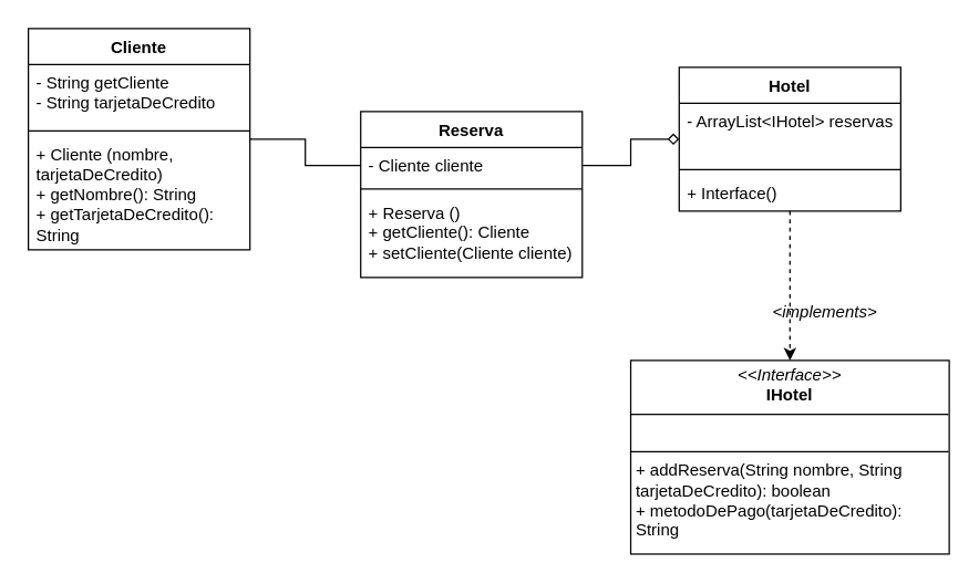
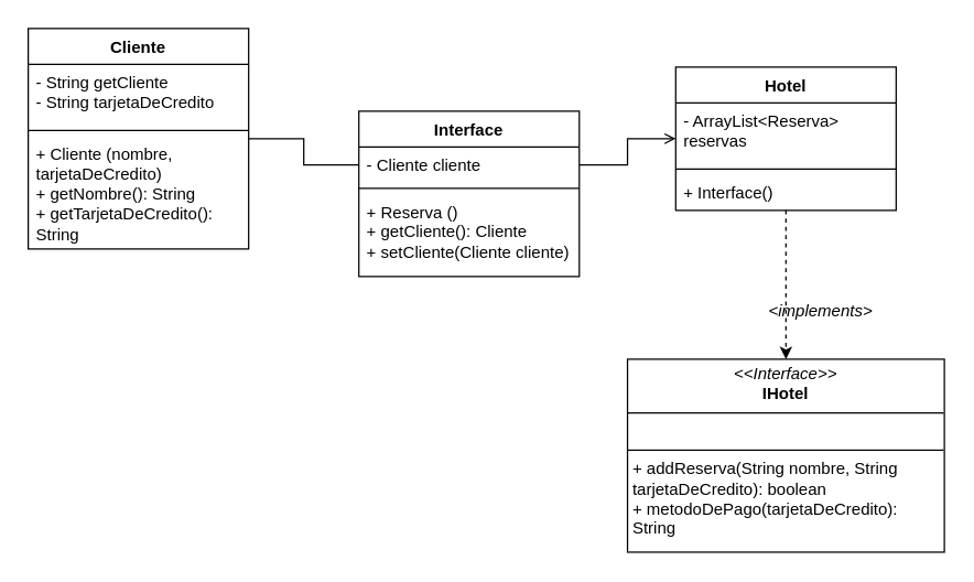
  <mxCell id="0" />
  <mxCell id="1" parent="0" />
  <mxCell id="2" value="Cliente" style="swimlane;fontStyle=1;align=center;verticalAlign=top;childLayout=stackLayout;horizontal=1;startSize=26;horizontalStack=0;resizeParent=1;resizeParentMax=0;resizeLast=0;collapsible=1;marginBottom=0;whiteSpace=wrap;html=1;" vertex="1" parent="1"><mxGeometry x="20" y="20" width="160" height="160" as="geometry" /></mxCell>
  <mxCell id="3" value="&lt;div&gt;- String getCliente&lt;/div&gt;&lt;div&gt;- String tarjetaDeCredito&lt;/div&gt;" style="text;strokeColor=none;fillColor=none;align=left;verticalAlign=top;spacingLeft=4;spacingRight=4;overflow=hidden;rotatable=0;points=[[0,0.5],[1,0.5]];portConstraint=eastwest;whiteSpace=wrap;html=1;" vertex="1" parent="2"><mxGeometry y="26" width="160" height="44" as="geometry" /></mxCell>
  <mxCell id="4" value="" style="line;strokeWidth=1;fillColor=none;align=left;verticalAlign=middle;spacingTop=-1;spacingLeft=3;spacingRight=3;rotatable=0;labelPosition=right;points=[];portConstraint=eastwest;strokeColor=inherit;" vertex="1" parent="2"><mxGeometry y="70" width="160" height="8" as="geometry" /></mxCell>
  <mxCell id="5" value="&lt;div&gt;+ Cliente (nombre, tarjetaDeCredito)&lt;/div&gt;&lt;div&gt;+ getNombre(): String&lt;/div&gt;&lt;div&gt;+ getTarjetaDeCredito(): String&lt;/div&gt;" style="text;strokeColor=none;fillColor=none;align=left;verticalAlign=top;spacingLeft=4;spacingRight=4;overflow=hidden;rotatable=0;points=[[0,0.5],[1,0.5]];portConstraint=eastwest;whiteSpace=wrap;html=1;" vertex="1" parent="2"><mxGeometry y="78" width="160" height="82" as="geometry" /></mxCell>
- <mxCell id="6" value="Reserva" style="swimlane;fontStyle=1;align=center;verticalAlign=top;childLayout=stackLayout;horizontal=1;startSize=26;horizontalStack=0;resizeParent=1;resizeParentMax=0;resizeLast=0;collapsible=1;marginBottom=0;whiteSpace=wrap;html=1;" vertex="1" parent="1"><mxGeometry x="260" y="80" width="160" height="120" as="geometry" /></mxCell>
+ <mxCell id="6" value="Interface" style="swimlane;fontStyle=1;align=center;verticalAlign=top;childLayout=stackLayout;horizontal=1;startSize=26;horizontalStack=0;resizeParent=1;resizeParentMax=0;resizeLast=0;collapsible=1;marginBottom=0;whiteSpace=wrap;html=1;" vertex="1" parent="1"><mxGeometry x="260" y="80" width="160" height="120" as="geometry" /></mxCell>
  <mxCell id="7" value="- Cliente cliente" style="text;strokeColor=none;fillColor=none;align=left;verticalAlign=top;spacingLeft=4;spacingRight=4;overflow=hidden;rotatable=0;points=[[0,0.5],[1,0.5]];portConstraint=eastwest;whiteSpace=wrap;html=1;" vertex="1" parent="6"><mxGeometry y="26" width="160" height="26" as="geometry" /></mxCell>
  <mxCell id="8" value="" style="line;strokeWidth=1;fillColor=none;align=left;verticalAlign=middle;spacingTop=-1;spacingLeft=3;spacingRight=3;rotatable=0;labelPosition=right;points=[];portConstraint=eastwest;strokeColor=inherit;" vertex="1" parent="6"><mxGeometry y="52" width="160" height="8" as="geometry" /></mxCell>
  <mxCell id="9" value="&lt;div&gt;+ Reserva ()&lt;/div&gt;&lt;div&gt;+ getCliente(): Cliente&lt;/div&gt;&lt;div&gt;+ setCliente(Cliente cliente)&lt;/div&gt;" style="text;strokeColor=none;fillColor=none;align=left;verticalAlign=top;spacingLeft=4;spacingRight=4;overflow=hidden;rotatable=0;points=[[0,0.5],[1,0.5]];portConstraint=eastwest;whiteSpace=wrap;html=1;" vertex="1" parent="6"><mxGeometry y="60" width="160" height="60" as="geometry" /></mxCell>
  <mxCell id="10" style="edgeStyle=orthogonalEdgeStyle;rounded=0;orthogonalLoop=1;jettySize=auto;html=1;exitX=0.5;exitY=1;exitDx=0;exitDy=0;dashed=1;" edge="1" parent="1" source="11" target="17"><mxGeometry relative="1" as="geometry" /></mxCell>
  <mxCell id="11" value="Hotel" style="swimlane;fontStyle=1;align=center;verticalAlign=top;childLayout=stackLayout;horizontal=1;startSize=26;horizontalStack=0;resizeParent=1;resizeParentMax=0;resizeLast=0;collapsible=1;marginBottom=0;whiteSpace=wrap;html=1;" vertex="1" parent="1"><mxGeometry x="490" y="48" width="160" height="104" as="geometry" /></mxCell>
- <mxCell id="12" value="- ArrayList&amp;lt;IHotel&amp;gt; reservas" style="text;strokeColor=none;fillColor=none;align=left;verticalAlign=top;spacingLeft=4;spacingRight=4;overflow=hidden;rotatable=0;points=[[0,0.5],[1,0.5]];portConstraint=eastwest;whiteSpace=wrap;html=1;" vertex="1" parent="11"><mxGeometry y="26" width="160" height="44" as="geometry" /></mxCell>
+ <mxCell id="12" value="- ArrayList&amp;lt;Reserva&amp;gt; reservas" style="text;strokeColor=none;fillColor=none;align=left;verticalAlign=top;spacingLeft=4;spacingRight=4;overflow=hidden;rotatable=0;points=[[0,0.5],[1,0.5]];portConstraint=eastwest;whiteSpace=wrap;html=1;" vertex="1" parent="11"><mxGeometry y="26" width="160" height="44" as="geometry" /></mxCell>
  <mxCell id="13" value="" style="line;strokeWidth=1;fillColor=none;align=left;verticalAlign=middle;spacingTop=-1;spacingLeft=3;spacingRight=3;rotatable=0;labelPosition=right;points=[];portConstraint=eastwest;strokeColor=inherit;" vertex="1" parent="11"><mxGeometry y="70" width="160" height="8" as="geometry" /></mxCell>
  <mxCell id="14" value="&lt;div&gt;+ Interface()&lt;/div&gt;" style="text;strokeColor=none;fillColor=none;align=left;verticalAlign=top;spacingLeft=4;spacingRight=4;overflow=hidden;rotatable=0;points=[[0,0.5],[1,0.5]];portConstraint=eastwest;whiteSpace=wrap;html=1;" vertex="1" parent="11"><mxGeometry y="78" width="160" height="26" as="geometry" /></mxCell>
- <mxCell id="15" style="edgeStyle=orthogonalEdgeStyle;rounded=0;orthogonalLoop=1;jettySize=auto;html=1;exitX=1;exitY=0.5;exitDx=0;exitDy=0;endArrow=diamond;endFill=0;" edge="1" parent="1" source="7" target="11"><mxGeometry relative="1" as="geometry" /></mxCell>
+ <mxCell id="15" style="edgeStyle=orthogonalEdgeStyle;rounded=0;orthogonalLoop=1;jettySize=auto;html=1;exitX=1;exitY=0.5;exitDx=0;exitDy=0;endArrow=open;endFill=0;" edge="1" parent="1" source="7" target="11"><mxGeometry relative="1" as="geometry" /></mxCell>
  <mxCell id="16" style="edgeStyle=orthogonalEdgeStyle;rounded=0;orthogonalLoop=1;jettySize=auto;html=1;exitX=0;exitY=0.5;exitDx=0;exitDy=0;endArrow=none;" edge="1" parent="1" source="7" target="2"><mxGeometry relative="1" as="geometry" /></mxCell>
  <mxCell id="17" value="&lt;p style=&quot;margin:0px;margin-top:4px;text-align:center;&quot;&gt;&lt;i&gt;&amp;lt;&amp;lt;Interface&amp;gt;&amp;gt;&lt;/i&gt;&lt;br&gt;&lt;b&gt;IHotel&lt;/b&gt;&lt;/p&gt;&lt;hr size=&quot;1&quot; style=&quot;border-style:solid;&quot;&gt;&lt;p style=&quot;margin:0px;margin-left:4px;&quot;&gt;&lt;br&gt;&lt;/p&gt;&lt;hr size=&quot;1&quot; style=&quot;border-style:solid;&quot;&gt;&lt;p style=&quot;margin:0px;margin-left:4px;&quot;&gt;+ addReserva(String nombre, String tarjetaDeCredito): boolean&lt;/p&gt;&lt;p style=&quot;margin:0px;margin-left:4px;&quot;&gt;+ metodoDePago(tarjetaDeCredito): String&lt;/p&gt;" style="verticalAlign=top;align=left;overflow=fill;html=1;whiteSpace=wrap;" vertex="1" parent="1"><mxGeometry x="455" y="260" width="230" height="140" as="geometry" /></mxCell>
  <mxCell id="18" value="&amp;lt;implements&amp;gt;" style="text;html=1;align=center;verticalAlign=middle;resizable=0;points=[];autosize=1;strokeColor=none;fillColor=none;fontStyle=2" vertex="1" parent="1"><mxGeometry x="545" y="210" width="100" height="30" as="geometry" /></mxCell>
